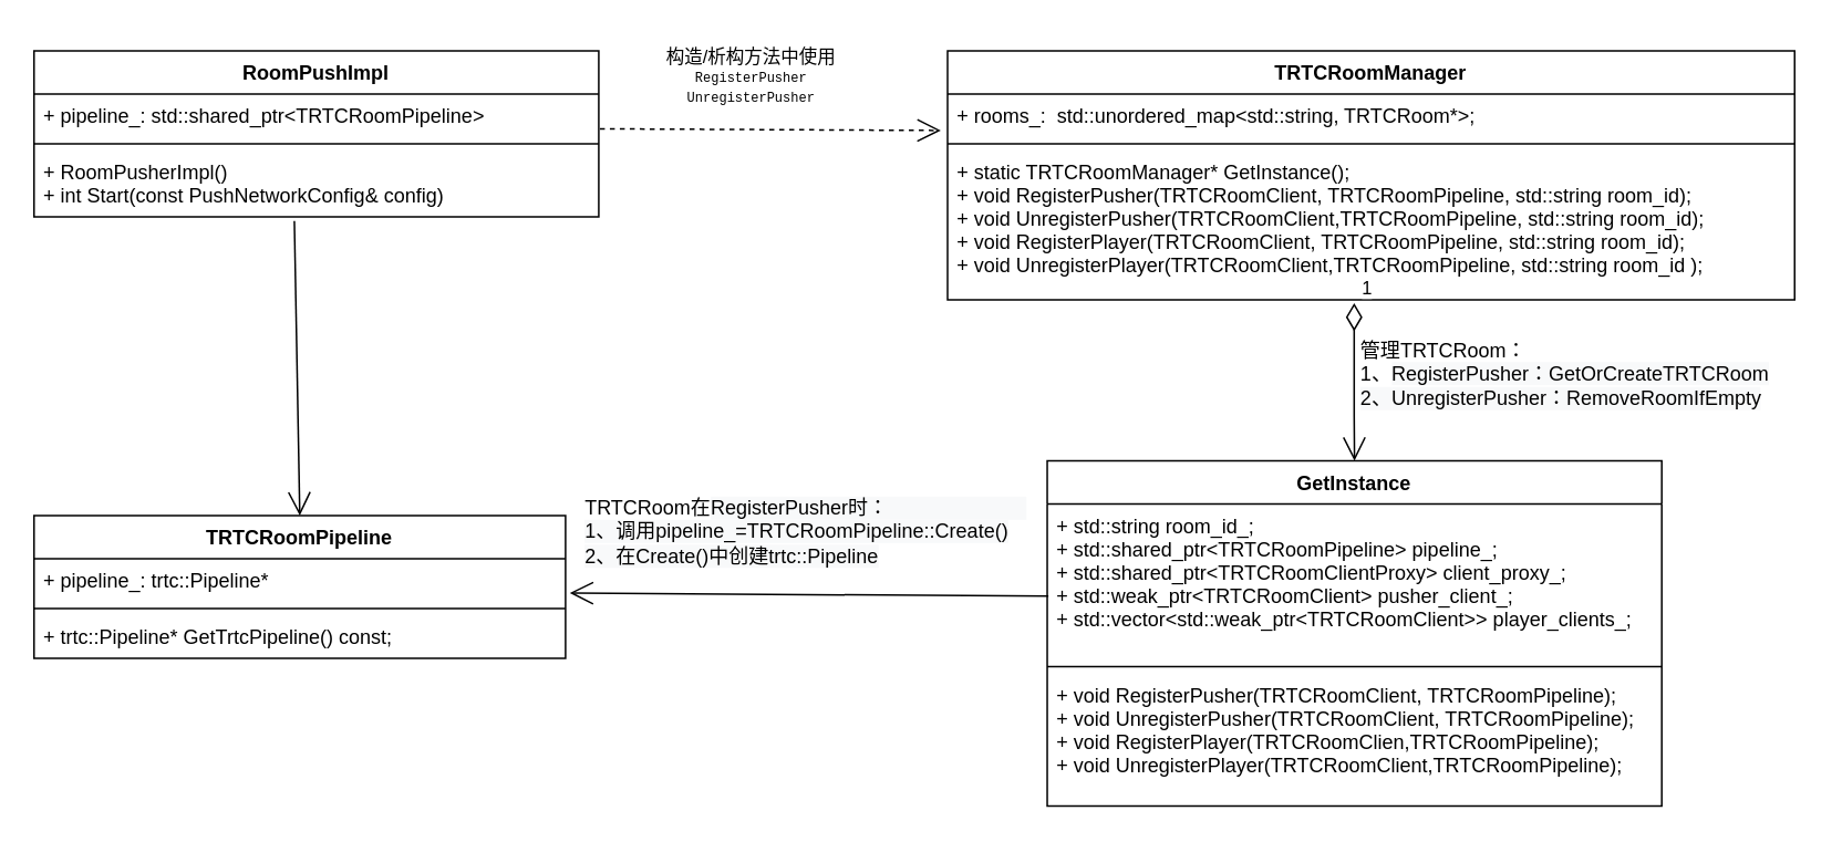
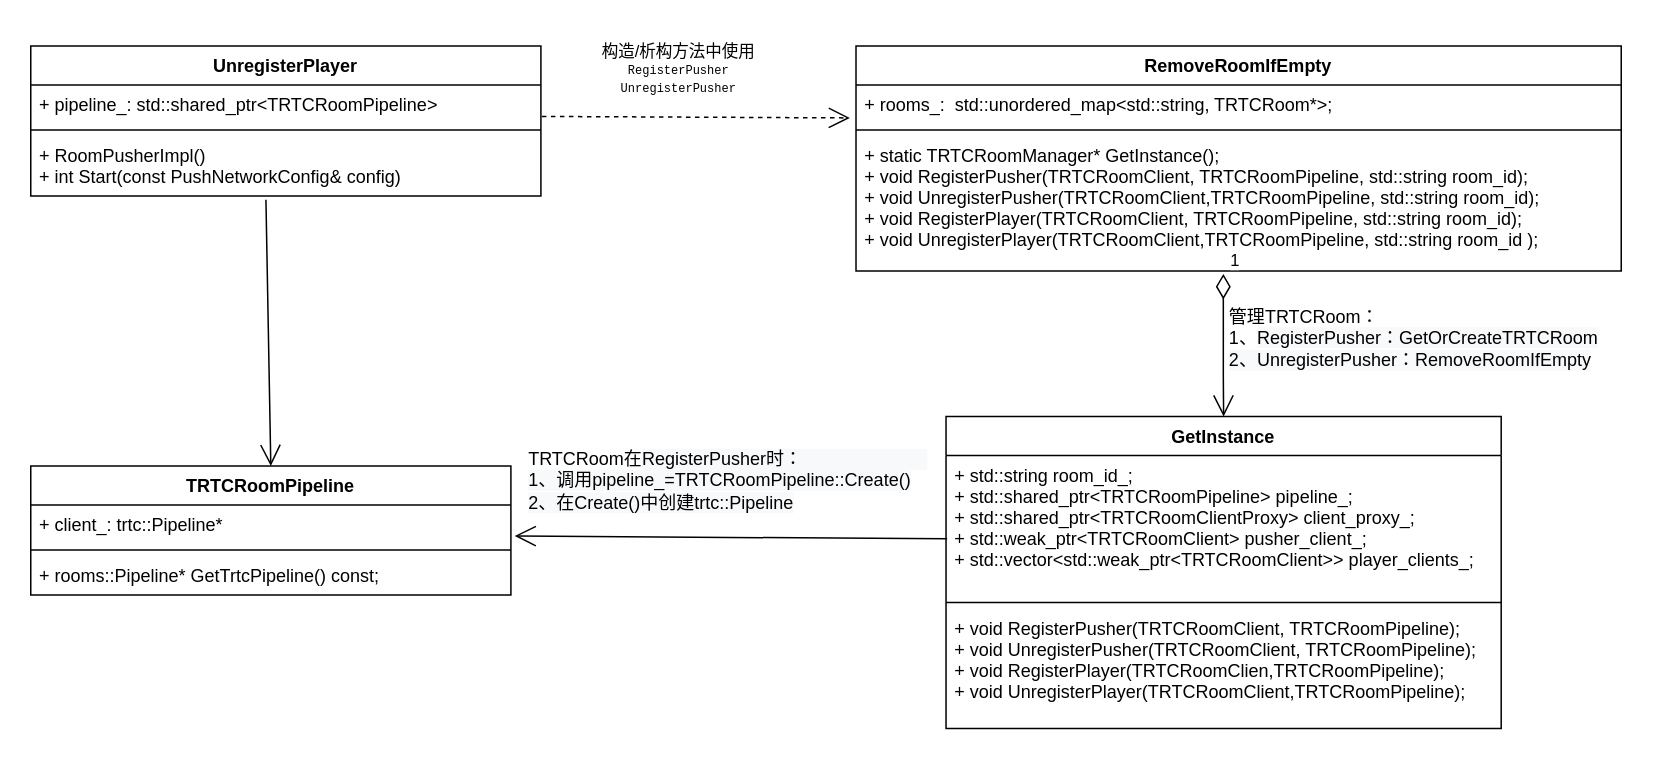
  <mxCell id="0" />
  <mxCell id="1" parent="0" />
- <mxCell id="2" value="RoomPushImpl" style="swimlane;fontStyle=1;align=center;verticalAlign=top;childLayout=stackLayout;horizontal=1;startSize=26;horizontalStack=0;resizeParent=1;resizeParentMax=0;resizeLast=0;collapsible=1;marginBottom=0;" vertex="1" parent="1"><mxGeometry x="20" y="30" width="340" height="100" as="geometry" /></mxCell>
+ <mxCell id="2" value="UnregisterPlayer" style="swimlane;fontStyle=1;align=center;verticalAlign=top;childLayout=stackLayout;horizontal=1;startSize=26;horizontalStack=0;resizeParent=1;resizeParentMax=0;resizeLast=0;collapsible=1;marginBottom=0;" vertex="1" parent="1"><mxGeometry x="20" y="30" width="340" height="100" as="geometry" /></mxCell>
  <mxCell id="3" value="+ pipeline_: std::shared_ptr&lt;TRTCRoomPipeline&gt;" style="text;strokeColor=none;fillColor=none;align=left;verticalAlign=top;spacingLeft=4;spacingRight=4;overflow=hidden;rotatable=0;points=[[0,0.5],[1,0.5]];portConstraint=eastwest;" vertex="1" parent="2"><mxGeometry y="26" width="340" height="26" as="geometry" /></mxCell>
  <mxCell id="4" value="" style="line;strokeWidth=1;fillColor=none;align=left;verticalAlign=middle;spacingTop=-1;spacingLeft=3;spacingRight=3;rotatable=0;labelPosition=right;points=[];portConstraint=eastwest;" vertex="1" parent="2"><mxGeometry y="52" width="340" height="8" as="geometry" /></mxCell>
  <mxCell id="5" value="+ RoomPusherImpl()&#10;+ int Start(const PushNetworkConfig&amp; config)" style="text;strokeColor=none;fillColor=none;align=left;verticalAlign=top;spacingLeft=4;spacingRight=4;overflow=hidden;rotatable=0;points=[[0,0.5],[1,0.5]];portConstraint=eastwest;" vertex="1" parent="2"><mxGeometry y="60" width="340" height="40" as="geometry" /></mxCell>
  <mxCell id="6" value="TRTCRoomPipeline" style="swimlane;fontStyle=1;align=center;verticalAlign=top;childLayout=stackLayout;horizontal=1;startSize=26;horizontalStack=0;resizeParent=1;resizeParentMax=0;resizeLast=0;collapsible=1;marginBottom=0;" vertex="1" parent="1"><mxGeometry x="20" y="310" width="320" height="86" as="geometry" /></mxCell>
- <mxCell id="7" value="+ pipeline_: trtc::Pipeline*" style="text;strokeColor=none;fillColor=none;align=left;verticalAlign=top;spacingLeft=4;spacingRight=4;overflow=hidden;rotatable=0;points=[[0,0.5],[1,0.5]];portConstraint=eastwest;" vertex="1" parent="6"><mxGeometry y="26" width="320" height="26" as="geometry" /></mxCell>
+ <mxCell id="7" value="+ client_: trtc::Pipeline*" style="text;strokeColor=none;fillColor=none;align=left;verticalAlign=top;spacingLeft=4;spacingRight=4;overflow=hidden;rotatable=0;points=[[0,0.5],[1,0.5]];portConstraint=eastwest;" vertex="1" parent="6"><mxGeometry y="26" width="320" height="26" as="geometry" /></mxCell>
  <mxCell id="8" value="" style="line;strokeWidth=1;fillColor=none;align=left;verticalAlign=middle;spacingTop=-1;spacingLeft=3;spacingRight=3;rotatable=0;labelPosition=right;points=[];portConstraint=eastwest;" vertex="1" parent="6"><mxGeometry y="52" width="320" height="8" as="geometry" /></mxCell>
- <mxCell id="9" value="+ trtc::Pipeline* GetTrtcPipeline() const;" style="text;strokeColor=none;fillColor=none;align=left;verticalAlign=top;spacingLeft=4;spacingRight=4;overflow=hidden;rotatable=0;points=[[0,0.5],[1,0.5]];portConstraint=eastwest;" vertex="1" parent="6"><mxGeometry y="60" width="320" height="26" as="geometry" /></mxCell>
- <mxCell id="10" value="TRTCRoomManager" style="swimlane;fontStyle=1;align=center;verticalAlign=top;childLayout=stackLayout;horizontal=1;startSize=26;horizontalStack=0;resizeParent=1;resizeParentMax=0;resizeLast=0;collapsible=1;marginBottom=0;" vertex="1" parent="1"><mxGeometry x="570" y="30" width="510" height="150" as="geometry" /></mxCell>
+ <mxCell id="9" value="+ rooms::Pipeline* GetTrtcPipeline() const;" style="text;strokeColor=none;fillColor=none;align=left;verticalAlign=top;spacingLeft=4;spacingRight=4;overflow=hidden;rotatable=0;points=[[0,0.5],[1,0.5]];portConstraint=eastwest;" vertex="1" parent="6"><mxGeometry y="60" width="320" height="26" as="geometry" /></mxCell>
+ <mxCell id="10" value="RemoveRoomIfEmpty" style="swimlane;fontStyle=1;align=center;verticalAlign=top;childLayout=stackLayout;horizontal=1;startSize=26;horizontalStack=0;resizeParent=1;resizeParentMax=0;resizeLast=0;collapsible=1;marginBottom=0;" vertex="1" parent="1"><mxGeometry x="570" y="30" width="510" height="150" as="geometry" /></mxCell>
  <mxCell id="11" value="+ rooms_:  std::unordered_map&lt;std::string, TRTCRoom*&gt;;" style="text;strokeColor=none;fillColor=none;align=left;verticalAlign=top;spacingLeft=4;spacingRight=4;overflow=hidden;rotatable=0;points=[[0,0.5],[1,0.5]];portConstraint=eastwest;" vertex="1" parent="10"><mxGeometry y="26" width="510" height="26" as="geometry" /></mxCell>
  <mxCell id="12" value="" style="line;strokeWidth=1;fillColor=none;align=left;verticalAlign=middle;spacingTop=-1;spacingLeft=3;spacingRight=3;rotatable=0;labelPosition=right;points=[];portConstraint=eastwest;" vertex="1" parent="10"><mxGeometry y="52" width="510" height="8" as="geometry" /></mxCell>
  <mxCell id="13" value="+ static TRTCRoomManager* GetInstance();&#10;+ void RegisterPusher(TRTCRoomClient, TRTCRoomPipeline, std::string room_id);&#10;+ void UnregisterPusher(TRTCRoomClient,TRTCRoomPipeline, std::string room_id);&#10;+ void RegisterPlayer(TRTCRoomClient, TRTCRoomPipeline, std::string room_id);&#10;+ void UnregisterPlayer(TRTCRoomClient,TRTCRoomPipeline, std::string room_id );" style="text;strokeColor=none;fillColor=none;align=left;verticalAlign=top;spacingLeft=4;spacingRight=4;overflow=hidden;rotatable=0;points=[[0,0.5],[1,0.5]];portConstraint=eastwest;" vertex="1" parent="10"><mxGeometry y="60" width="510" height="90" as="geometry" /></mxCell>
  <mxCell id="14" value="GetInstance" style="swimlane;fontStyle=1;align=center;verticalAlign=top;childLayout=stackLayout;horizontal=1;startSize=26;horizontalStack=0;resizeParent=1;resizeParentMax=0;resizeLast=0;collapsible=1;marginBottom=0;" vertex="1" parent="1"><mxGeometry x="630" y="277" width="370" height="208" as="geometry" /></mxCell>
  <mxCell id="15" value="+ std::string room_id_;&#10;+ std::shared_ptr&lt;TRTCRoomPipeline&gt; pipeline_;&#10;+ std::shared_ptr&lt;TRTCRoomClientProxy&gt; client_proxy_;&#10;+ std::weak_ptr&lt;TRTCRoomClient&gt; pusher_client_;&#10;+ std::vector&lt;std::weak_ptr&lt;TRTCRoomClient&gt;&gt; player_clients_;" style="text;strokeColor=none;fillColor=none;align=left;verticalAlign=top;spacingLeft=4;spacingRight=4;overflow=hidden;rotatable=0;points=[[0,0.5],[1,0.5]];portConstraint=eastwest;" vertex="1" parent="14"><mxGeometry y="26" width="370" height="94" as="geometry" /></mxCell>
  <mxCell id="16" value="" style="line;strokeWidth=1;fillColor=none;align=left;verticalAlign=middle;spacingTop=-1;spacingLeft=3;spacingRight=3;rotatable=0;labelPosition=right;points=[];portConstraint=eastwest;" vertex="1" parent="14"><mxGeometry y="120" width="370" height="8" as="geometry" /></mxCell>
  <mxCell id="17" value="+ void RegisterPusher(TRTCRoomClient, TRTCRoomPipeline);&#10;+ void UnregisterPusher(TRTCRoomClient, TRTCRoomPipeline);&#10;+ void RegisterPlayer(TRTCRoomClien,TRTCRoomPipeline);&#10;+ void UnregisterPlayer(TRTCRoomClient,TRTCRoomPipeline);" style="text;strokeColor=none;fillColor=none;align=left;verticalAlign=top;spacingLeft=4;spacingRight=4;overflow=hidden;rotatable=0;points=[[0,0.5],[1,0.5]];portConstraint=eastwest;" vertex="1" parent="14"><mxGeometry y="128" width="370" height="80" as="geometry" /></mxCell>
  <mxCell id="18" value="" style="endArrow=open;endSize=12;dashed=1;html=1;rounded=0;exitX=1.002;exitY=0.808;exitDx=0;exitDy=0;exitPerimeter=0;entryX=-0.008;entryY=0.846;entryDx=0;entryDy=0;entryPerimeter=0;" edge="1" parent="1" source="3" target="11"><mxGeometry width="160" relative="1" as="geometry"><mxPoint x="310" y="300" as="sourcePoint" /><mxPoint x="470" y="300" as="targetPoint" /></mxGeometry></mxCell>
  <mxCell id="19" value="&lt;span style=&quot;font-family: Helvetica; font-size: 11px; font-style: normal; font-variant-ligatures: normal; font-variant-caps: normal; font-weight: 400; letter-spacing: normal; orphans: 2; text-align: center; text-indent: 0px; text-transform: none; widows: 2; word-spacing: 0px; -webkit-text-stroke-width: 0px; text-decoration-thickness: initial; text-decoration-style: initial; text-decoration-color: initial; float: none; background-color: rgb(255, 255, 255); display: inline !important;&quot;&gt;构造/析构方法中使用&lt;br&gt;&lt;div style=&quot;font-family: Menlo, Monaco, &amp;quot;Courier New&amp;quot;, monospace; font-size: 8px; line-height: 12px;&quot;&gt;RegisterPusher&lt;/div&gt;&lt;div style=&quot;font-family: Menlo, Monaco, &amp;quot;Courier New&amp;quot;, monospace; font-size: 8px; line-height: 12px;&quot;&gt;&lt;div style=&quot;line-height: 12px;&quot;&gt;UnregisterPusher&lt;/div&gt;&lt;/div&gt;&lt;/span&gt;" style="text;whiteSpace=wrap;html=1;" vertex="1" parent="1"><mxGeometry x="399" y="20" width="140" height="30" as="geometry" /></mxCell>
  <mxCell id="20" value="1" style="endArrow=open;html=1;endSize=12;startArrow=diamondThin;startSize=14;startFill=0;edgeStyle=orthogonalEdgeStyle;align=left;verticalAlign=bottom;rounded=0;fontColor=#000000;entryX=0.5;entryY=0;entryDx=0;entryDy=0;exitX=0.48;exitY=1.022;exitDx=0;exitDy=0;exitPerimeter=0;" edge="1" parent="1" source="13" target="14"><mxGeometry x="-1" y="3" relative="1" as="geometry"><mxPoint x="670" y="190" as="sourcePoint" /><mxPoint x="830" y="190" as="targetPoint" /><Array as="points"><mxPoint x="815" y="250" /><mxPoint x="815" y="250" /></Array></mxGeometry></mxCell>
  <mxCell id="21" value="管理TRTCRoom：&amp;nbsp; &amp;nbsp; &amp;nbsp; &amp;nbsp; &amp;nbsp; &amp;nbsp; &amp;nbsp; &amp;nbsp; &amp;nbsp; &amp;nbsp; &amp;nbsp; &amp;nbsp; &amp;nbsp; &amp;nbsp; &amp;nbsp; &amp;nbsp; &amp;nbsp; &amp;nbsp; &amp;nbsp; &amp;nbsp; &amp;nbsp; &amp;nbsp; &amp;nbsp; &amp;nbsp; &amp;nbsp;&amp;nbsp;&lt;br&gt;1、&lt;span style=&quot;background-color: rgb(248, 249, 250);&quot;&gt;RegisterPusher：GetOrCreateTRTCRoom&lt;br&gt;2、&lt;/span&gt;&lt;span style=&quot;background-color: rgb(248, 249, 250);&quot;&gt;UnregisterPusher：RemoveRoomIfEmpty&lt;/span&gt;" style="text;html=1;strokeColor=none;fillColor=none;align=left;verticalAlign=middle;whiteSpace=wrap;rounded=0;labelBackgroundColor=#FFFFFF;fontColor=#000000;" vertex="1" parent="1"><mxGeometry x="817" y="210" width="270" height="30" as="geometry" /></mxCell>
  <mxCell id="22" value="" style="endArrow=open;endFill=1;endSize=12;html=1;rounded=0;fontColor=#000000;exitX=0.461;exitY=1.065;exitDx=0;exitDy=0;exitPerimeter=0;entryX=0.5;entryY=0;entryDx=0;entryDy=0;" edge="1" parent="1" source="5" target="6"><mxGeometry width="160" relative="1" as="geometry"><mxPoint x="360" y="250" as="sourcePoint" /><mxPoint x="520" y="250" as="targetPoint" /></mxGeometry></mxCell>
  <mxCell id="23" value="" style="endArrow=open;endFill=1;endSize=12;html=1;rounded=0;fontColor=#000000;entryX=1.008;entryY=0.792;entryDx=0;entryDy=0;entryPerimeter=0;exitX=0.002;exitY=0.591;exitDx=0;exitDy=0;exitPerimeter=0;" edge="1" parent="1" source="15" target="7"><mxGeometry width="160" relative="1" as="geometry"><mxPoint x="360" y="250" as="sourcePoint" /><mxPoint x="520" y="250" as="targetPoint" /></mxGeometry></mxCell>
  <mxCell id="24" value="TRTCRoom在&lt;span style=&quot;background-color: rgb(248, 249, 250);&quot;&gt;RegisterPusher时：&amp;nbsp; &amp;nbsp; &amp;nbsp; &amp;nbsp; &amp;nbsp; &amp;nbsp; &amp;nbsp; &amp;nbsp; &amp;nbsp; &amp;nbsp; &amp;nbsp; &amp;nbsp; &amp;nbsp;&lt;br&gt;1、调用&lt;/span&gt;&lt;span style=&quot;background-color: rgb(248, 249, 250);&quot;&gt;pipeline_=&lt;/span&gt;&lt;span style=&quot;text-align: center; background-color: rgb(248, 249, 250);&quot;&gt;TRTCRoomPipeline::Create()&lt;br&gt;&lt;/span&gt;&lt;span style=&quot;background-color: rgb(248, 249, 250);&quot;&gt;2、在Create()中创建trtc::Pipeline&lt;br&gt;&lt;/span&gt;" style="text;html=1;strokeColor=none;fillColor=none;align=left;verticalAlign=middle;whiteSpace=wrap;rounded=0;labelBackgroundColor=#FFFFFF;fontColor=#000000;" vertex="1" parent="1"><mxGeometry x="350" y="290" width="270" height="60" as="geometry" /></mxCell>
